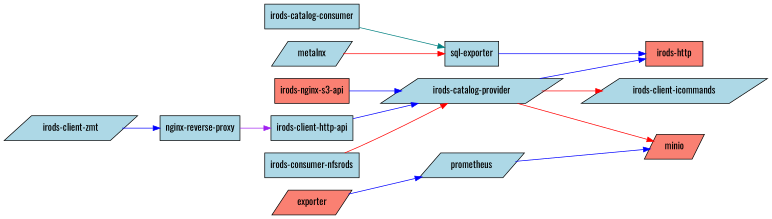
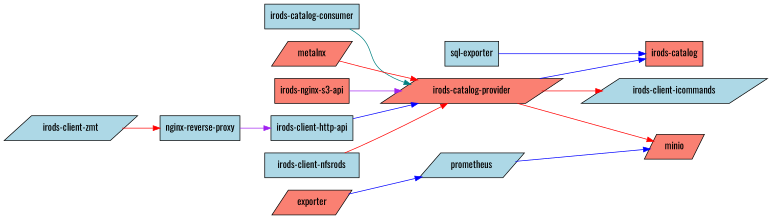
  digraph {
    fontname=Oswald
    rankdir=LR
    node [fillcolor=lightblue fontname=Oswald shape=box style=filled]
    edge [color=blue fontname=Oswald]
-   n1 [fillcolor=salmon label="irods-http"]
-   n2 [label="irods-catalog-provider" shape=parallelogram]
+   n1 [fillcolor=salmon label="irods-catalog"]
+   n2 [fillcolor=salmon label="irods-catalog-provider" shape=parallelogram]
    n3 [fillcolor=salmon label=minio shape=parallelogram]
    n4 [label="irods-client-icommands" shape=parallelogram]
    n5 [label="irods-catalog-consumer"]
    n6 [label="irods-client-http-api"]
-   n7 [label="irods-consumer-nfsrods"]
+   n7 [label="irods-client-nfsrods"]
    n8 [label="nginx-reverse-proxy"]
    n9 [fillcolor=salmon label="irods-nginx-s3-api"]
    n10 [label="irods-client-zmt" shape=parallelogram]
-   n11 [label=metalnx shape=parallelogram]
+   n11 [fillcolor=salmon label=metalnx shape=parallelogram]
    n12 [label="sql-exporter"]
    n13 [label=prometheus shape=parallelogram]
    n14 [fillcolor=salmon label=exporter shape=parallelogram]
    n2 -> n1
    n2 -> n3 [color=red]
    n2 -> n4 [color=red]
-   n5 -> n12 [color=teal]
+   n5 -> n2 [color=teal]
    n6 -> n2
    n7 -> n2 [color=red]
    n8 -> n6 [color=purple]
-   n9 -> n2
-   n10 -> n8
-   n11 -> n12 [color=red]
+   n9 -> n2 [color=purple]
+   n10 -> n8 [color=red]
+   n11 -> n2 [color=red]
    n12 -> n1
    n13 -> n3
    n14 -> n13
  }
